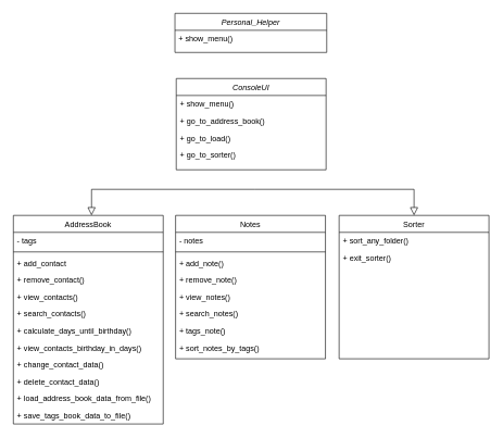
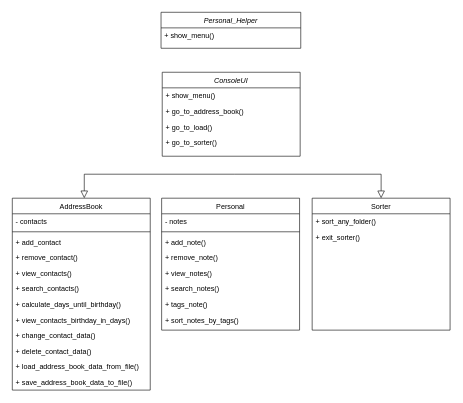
  <mxCell id="0" />
  <mxCell id="1" parent="0" />
  <mxCell id="2" value="Personal_Helper " style="swimlane;fontStyle=2;align=center;verticalAlign=top;childLayout=stackLayout;horizontal=1;startSize=26;horizontalStack=0;resizeParent=1;resizeLast=0;collapsible=1;marginBottom=0;rounded=0;shadow=0;strokeWidth=1;" parent="1" vertex="1"><mxGeometry x="268" y="20" width="233" height="60" as="geometry"><mxRectangle x="230" y="140" width="160" height="26" as="alternateBounds" /></mxGeometry></mxCell>
  <mxCell id="3" value="+ show_menu()" style="text;align=left;verticalAlign=top;spacingLeft=4;spacingRight=4;overflow=hidden;rotatable=0;points=[[0,0.5],[1,0.5]];portConstraint=eastwest;" parent="2" vertex="1"><mxGeometry y="26" width="233" height="24" as="geometry" /></mxCell>
  <mxCell id="4" value="AddressBook" style="swimlane;fontStyle=0;align=center;verticalAlign=top;childLayout=stackLayout;horizontal=1;startSize=26;horizontalStack=0;resizeParent=1;resizeLast=0;collapsible=1;marginBottom=0;rounded=0;shadow=0;strokeWidth=1;" parent="1" vertex="1"><mxGeometry x="20" y="330" width="230" height="320" as="geometry"><mxRectangle x="130" y="380" width="160" height="26" as="alternateBounds" /></mxGeometry></mxCell>
- <mxCell id="5" value="- tags" style="text;align=left;verticalAlign=top;spacingLeft=4;spacingRight=4;overflow=hidden;rotatable=0;points=[[0,0.5],[1,0.5]];portConstraint=eastwest;" parent="4" vertex="1"><mxGeometry y="26" width="230" height="26" as="geometry" /></mxCell>
+ <mxCell id="5" value="- contacts" style="text;align=left;verticalAlign=top;spacingLeft=4;spacingRight=4;overflow=hidden;rotatable=0;points=[[0,0.5],[1,0.5]];portConstraint=eastwest;" parent="4" vertex="1"><mxGeometry y="26" width="230" height="26" as="geometry" /></mxCell>
  <mxCell id="6" value="" style="line;html=1;strokeWidth=1;align=left;verticalAlign=middle;spacingTop=-1;spacingLeft=3;spacingRight=3;rotatable=0;labelPosition=right;points=[];portConstraint=eastwest;" parent="4" vertex="1"><mxGeometry y="52" width="230" height="8" as="geometry" /></mxCell>
  <mxCell id="7" value="+ add_contact" style="text;align=left;verticalAlign=top;spacingLeft=4;spacingRight=4;overflow=hidden;rotatable=0;points=[[0,0.5],[1,0.5]];portConstraint=eastwest;" parent="4" vertex="1"><mxGeometry y="60" width="230" height="26" as="geometry" /></mxCell>
  <mxCell id="8" value="+ remove_contact()" style="text;align=left;verticalAlign=top;spacingLeft=4;spacingRight=4;overflow=hidden;rotatable=0;points=[[0,0.5],[1,0.5]];portConstraint=eastwest;" vertex="1" parent="4"><mxGeometry y="86" width="230" height="26" as="geometry" /></mxCell>
  <mxCell id="9" value="+ view_contacts()" style="text;align=left;verticalAlign=top;spacingLeft=4;spacingRight=4;overflow=hidden;rotatable=0;points=[[0,0.5],[1,0.5]];portConstraint=eastwest;" vertex="1" parent="4"><mxGeometry y="112" width="230" height="26" as="geometry" /></mxCell>
  <mxCell id="10" value="+ search_contacts() " style="text;align=left;verticalAlign=top;spacingLeft=4;spacingRight=4;overflow=hidden;rotatable=0;points=[[0,0.5],[1,0.5]];portConstraint=eastwest;" vertex="1" parent="4"><mxGeometry y="138" width="230" height="26" as="geometry" /></mxCell>
  <mxCell id="11" value="+ calculate_days_until_birthday()" style="text;align=left;verticalAlign=top;spacingLeft=4;spacingRight=4;overflow=hidden;rotatable=0;points=[[0,0.5],[1,0.5]];portConstraint=eastwest;" vertex="1" parent="4"><mxGeometry y="164" width="230" height="26" as="geometry" /></mxCell>
  <mxCell id="12" value="+ view_contacts_birthday_in_days()" style="text;align=left;verticalAlign=top;spacingLeft=4;spacingRight=4;overflow=hidden;rotatable=0;points=[[0,0.5],[1,0.5]];portConstraint=eastwest;" vertex="1" parent="4"><mxGeometry y="190" width="230" height="26" as="geometry" /></mxCell>
  <mxCell id="13" value="+ change_contact_data()" style="text;align=left;verticalAlign=top;spacingLeft=4;spacingRight=4;overflow=hidden;rotatable=0;points=[[0,0.5],[1,0.5]];portConstraint=eastwest;" vertex="1" parent="4"><mxGeometry y="216" width="230" height="26" as="geometry" /></mxCell>
  <mxCell id="14" value="+ delete_contact_data()" style="text;align=left;verticalAlign=top;spacingLeft=4;spacingRight=4;overflow=hidden;rotatable=0;points=[[0,0.5],[1,0.5]];portConstraint=eastwest;" vertex="1" parent="4"><mxGeometry y="242" width="230" height="26" as="geometry" /></mxCell>
  <mxCell id="15" value="+ load_address_book_data_from_file()" style="text;align=left;verticalAlign=top;spacingLeft=4;spacingRight=4;overflow=hidden;rotatable=0;points=[[0,0.5],[1,0.5]];portConstraint=eastwest;" vertex="1" parent="4"><mxGeometry y="268" width="230" height="26" as="geometry" /></mxCell>
- <mxCell id="16" value="+ save_tags_book_data_to_file()" style="text;align=left;verticalAlign=top;spacingLeft=4;spacingRight=4;overflow=hidden;rotatable=0;points=[[0,0.5],[1,0.5]];portConstraint=eastwest;" vertex="1" parent="4"><mxGeometry y="294" width="230" height="26" as="geometry" /></mxCell>
+ <mxCell id="16" value="+ save_address_book_data_to_file()" style="text;align=left;verticalAlign=top;spacingLeft=4;spacingRight=4;overflow=hidden;rotatable=0;points=[[0,0.5],[1,0.5]];portConstraint=eastwest;" vertex="1" parent="4"><mxGeometry y="294" width="230" height="26" as="geometry" /></mxCell>
  <mxCell id="17" value="ConsoleUI " style="swimlane;fontStyle=2;align=center;verticalAlign=top;childLayout=stackLayout;horizontal=1;startSize=26;horizontalStack=0;resizeParent=1;resizeLast=0;collapsible=1;marginBottom=0;rounded=0;shadow=0;strokeWidth=1;" vertex="1" parent="1"><mxGeometry x="270" y="120" width="230" height="140" as="geometry"><mxRectangle x="230" y="140" width="160" height="26" as="alternateBounds" /></mxGeometry></mxCell>
  <mxCell id="18" value="+ show_menu()" style="text;align=left;verticalAlign=top;spacingLeft=4;spacingRight=4;overflow=hidden;rotatable=0;points=[[0,0.5],[1,0.5]];portConstraint=eastwest;" vertex="1" parent="17"><mxGeometry y="26" width="230" height="26" as="geometry" /></mxCell>
  <mxCell id="19" value="+ go_to_address_book()" style="text;align=left;verticalAlign=top;spacingLeft=4;spacingRight=4;overflow=hidden;rotatable=0;points=[[0,0.5],[1,0.5]];portConstraint=eastwest;" vertex="1" parent="17"><mxGeometry y="52" width="230" height="26" as="geometry" /></mxCell>
  <mxCell id="20" value="+ go_to_load()" style="text;align=left;verticalAlign=top;spacingLeft=4;spacingRight=4;overflow=hidden;rotatable=0;points=[[0,0.5],[1,0.5]];portConstraint=eastwest;" vertex="1" parent="17"><mxGeometry y="78" width="230" height="26" as="geometry" /></mxCell>
  <mxCell id="21" value="+ go_to_sorter()" style="text;align=left;verticalAlign=top;spacingLeft=4;spacingRight=4;overflow=hidden;rotatable=0;points=[[0,0.5],[1,0.5]];portConstraint=eastwest;" vertex="1" parent="17"><mxGeometry y="104" width="230" height="26" as="geometry" /></mxCell>
  <mxCell id="22" value="" style="endArrow=block;endSize=10;endFill=0;shadow=0;strokeWidth=1;rounded=0;edgeStyle=elbowEdgeStyle;elbow=horizontal;" edge="1" parent="1"><mxGeometry width="160" relative="1" as="geometry"><mxPoint x="390" y="290" as="sourcePoint" /><mxPoint x="140" y="330" as="targetPoint" /><Array as="points"><mxPoint x="140" y="294" /><mxPoint x="140" y="254" /></Array></mxGeometry></mxCell>
  <mxCell id="23" value="" style="endArrow=block;endSize=10;endFill=0;shadow=0;strokeWidth=1;rounded=0;edgeStyle=elbowEdgeStyle;elbow=vertical;entryX=0.5;entryY=0;entryDx=0;entryDy=0;" edge="1" parent="1" target="33"><mxGeometry width="160" relative="1" as="geometry"><mxPoint x="390" y="290" as="sourcePoint" /><mxPoint x="720" y="290" as="targetPoint" /><Array as="points"><mxPoint x="590" y="290" /></Array></mxGeometry></mxCell>
- <mxCell id="24" value="Notes" style="swimlane;fontStyle=0;align=center;verticalAlign=top;childLayout=stackLayout;horizontal=1;startSize=26;horizontalStack=0;resizeParent=1;resizeLast=0;collapsible=1;marginBottom=0;rounded=0;shadow=0;strokeWidth=1;" vertex="1" parent="1"><mxGeometry x="269" y="330" width="230" height="220" as="geometry"><mxRectangle x="130" y="380" width="160" height="26" as="alternateBounds" /></mxGeometry></mxCell>
+ <mxCell id="24" value="Personal" style="swimlane;fontStyle=0;align=center;verticalAlign=top;childLayout=stackLayout;horizontal=1;startSize=26;horizontalStack=0;resizeParent=1;resizeLast=0;collapsible=1;marginBottom=0;rounded=0;shadow=0;strokeWidth=1;" vertex="1" parent="1"><mxGeometry x="269" y="330" width="230" height="220" as="geometry"><mxRectangle x="130" y="380" width="160" height="26" as="alternateBounds" /></mxGeometry></mxCell>
  <mxCell id="25" value="- notes" style="text;align=left;verticalAlign=top;spacingLeft=4;spacingRight=4;overflow=hidden;rotatable=0;points=[[0,0.5],[1,0.5]];portConstraint=eastwest;" vertex="1" parent="24"><mxGeometry y="26" width="230" height="26" as="geometry" /></mxCell>
  <mxCell id="26" value="" style="line;html=1;strokeWidth=1;align=left;verticalAlign=middle;spacingTop=-1;spacingLeft=3;spacingRight=3;rotatable=0;labelPosition=right;points=[];portConstraint=eastwest;" vertex="1" parent="24"><mxGeometry y="52" width="230" height="8" as="geometry" /></mxCell>
  <mxCell id="27" value="+ add_note()" style="text;align=left;verticalAlign=top;spacingLeft=4;spacingRight=4;overflow=hidden;rotatable=0;points=[[0,0.5],[1,0.5]];portConstraint=eastwest;" vertex="1" parent="24"><mxGeometry y="60" width="230" height="26" as="geometry" /></mxCell>
  <mxCell id="28" value="+ remove_note()" style="text;align=left;verticalAlign=top;spacingLeft=4;spacingRight=4;overflow=hidden;rotatable=0;points=[[0,0.5],[1,0.5]];portConstraint=eastwest;" vertex="1" parent="24"><mxGeometry y="86" width="230" height="26" as="geometry" /></mxCell>
  <mxCell id="29" value="+ view_notes()" style="text;align=left;verticalAlign=top;spacingLeft=4;spacingRight=4;overflow=hidden;rotatable=0;points=[[0,0.5],[1,0.5]];portConstraint=eastwest;" vertex="1" parent="24"><mxGeometry y="112" width="230" height="26" as="geometry" /></mxCell>
  <mxCell id="30" value="+ search_notes()" style="text;align=left;verticalAlign=top;spacingLeft=4;spacingRight=4;overflow=hidden;rotatable=0;points=[[0,0.5],[1,0.5]];portConstraint=eastwest;" vertex="1" parent="24"><mxGeometry y="138" width="230" height="26" as="geometry" /></mxCell>
  <mxCell id="31" value="+ tags_note()" style="text;align=left;verticalAlign=top;spacingLeft=4;spacingRight=4;overflow=hidden;rotatable=0;points=[[0,0.5],[1,0.5]];portConstraint=eastwest;" vertex="1" parent="24"><mxGeometry y="164" width="230" height="26" as="geometry" /></mxCell>
  <mxCell id="32" value="+ sort_notes_by_tags()" style="text;align=left;verticalAlign=top;spacingLeft=4;spacingRight=4;overflow=hidden;rotatable=0;points=[[0,0.5],[1,0.5]];portConstraint=eastwest;" vertex="1" parent="24"><mxGeometry y="190" width="230" height="26" as="geometry" /></mxCell>
  <mxCell id="33" value="Sorter" style="swimlane;fontStyle=0;align=center;verticalAlign=top;childLayout=stackLayout;horizontal=1;startSize=26;horizontalStack=0;resizeParent=1;resizeLast=0;collapsible=1;marginBottom=0;rounded=0;shadow=0;strokeWidth=1;" vertex="1" parent="1"><mxGeometry x="520" y="330" width="230" height="220" as="geometry"><mxRectangle x="130" y="380" width="160" height="26" as="alternateBounds" /></mxGeometry></mxCell>
  <mxCell id="34" value="+ sort_any_folder()" style="text;align=left;verticalAlign=top;spacingLeft=4;spacingRight=4;overflow=hidden;rotatable=0;points=[[0,0.5],[1,0.5]];portConstraint=eastwest;" vertex="1" parent="33"><mxGeometry y="26" width="230" height="26" as="geometry" /></mxCell>
  <mxCell id="35" value="+ exit_sorter()" style="text;align=left;verticalAlign=top;spacingLeft=4;spacingRight=4;overflow=hidden;rotatable=0;points=[[0,0.5],[1,0.5]];portConstraint=eastwest;" vertex="1" parent="33"><mxGeometry y="52" width="230" height="26" as="geometry" /></mxCell>
